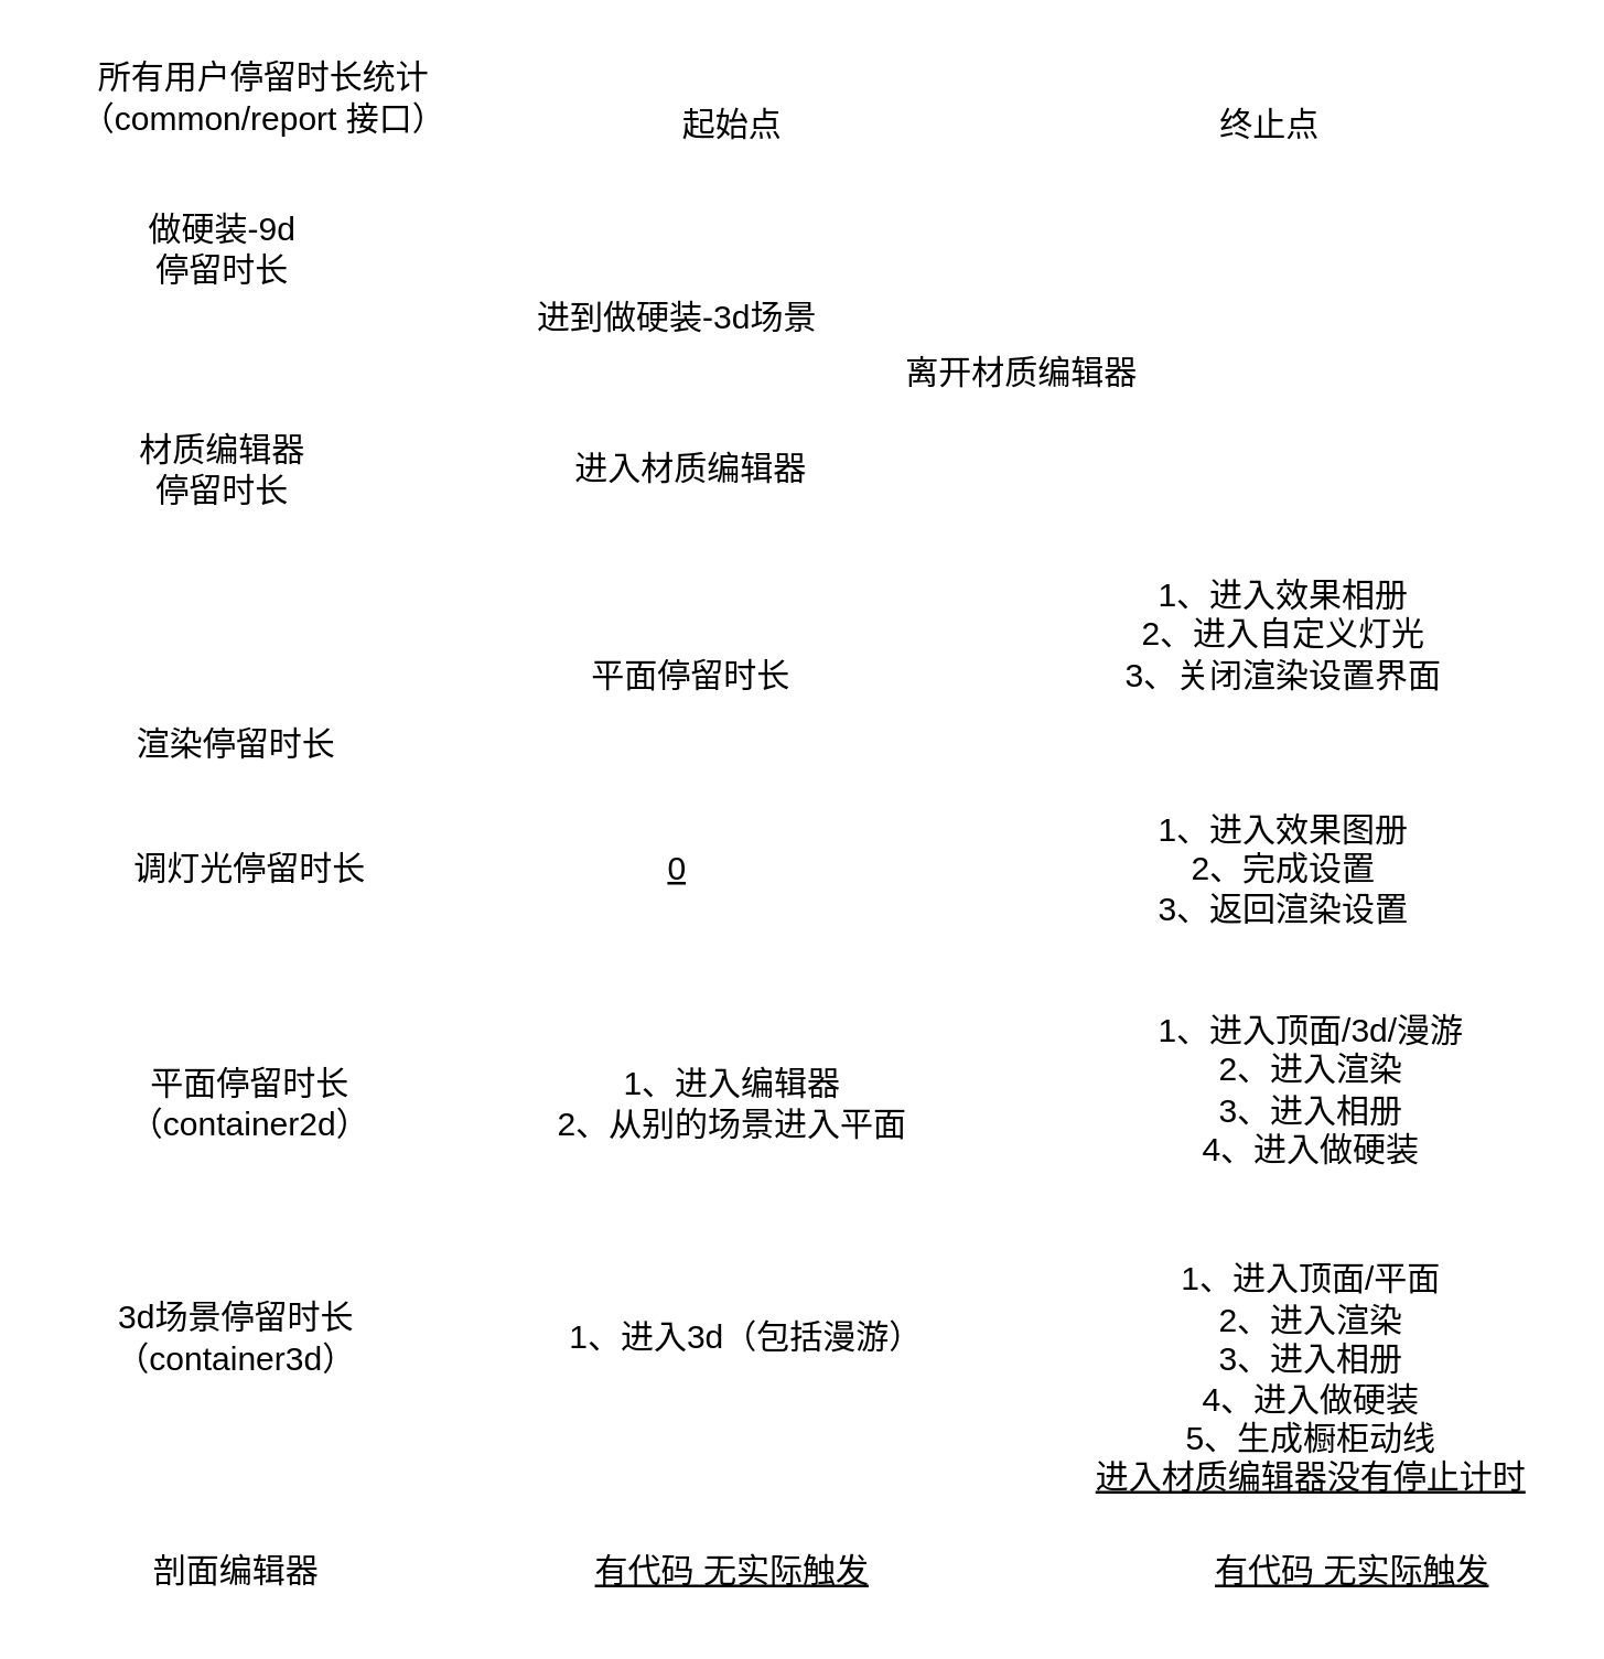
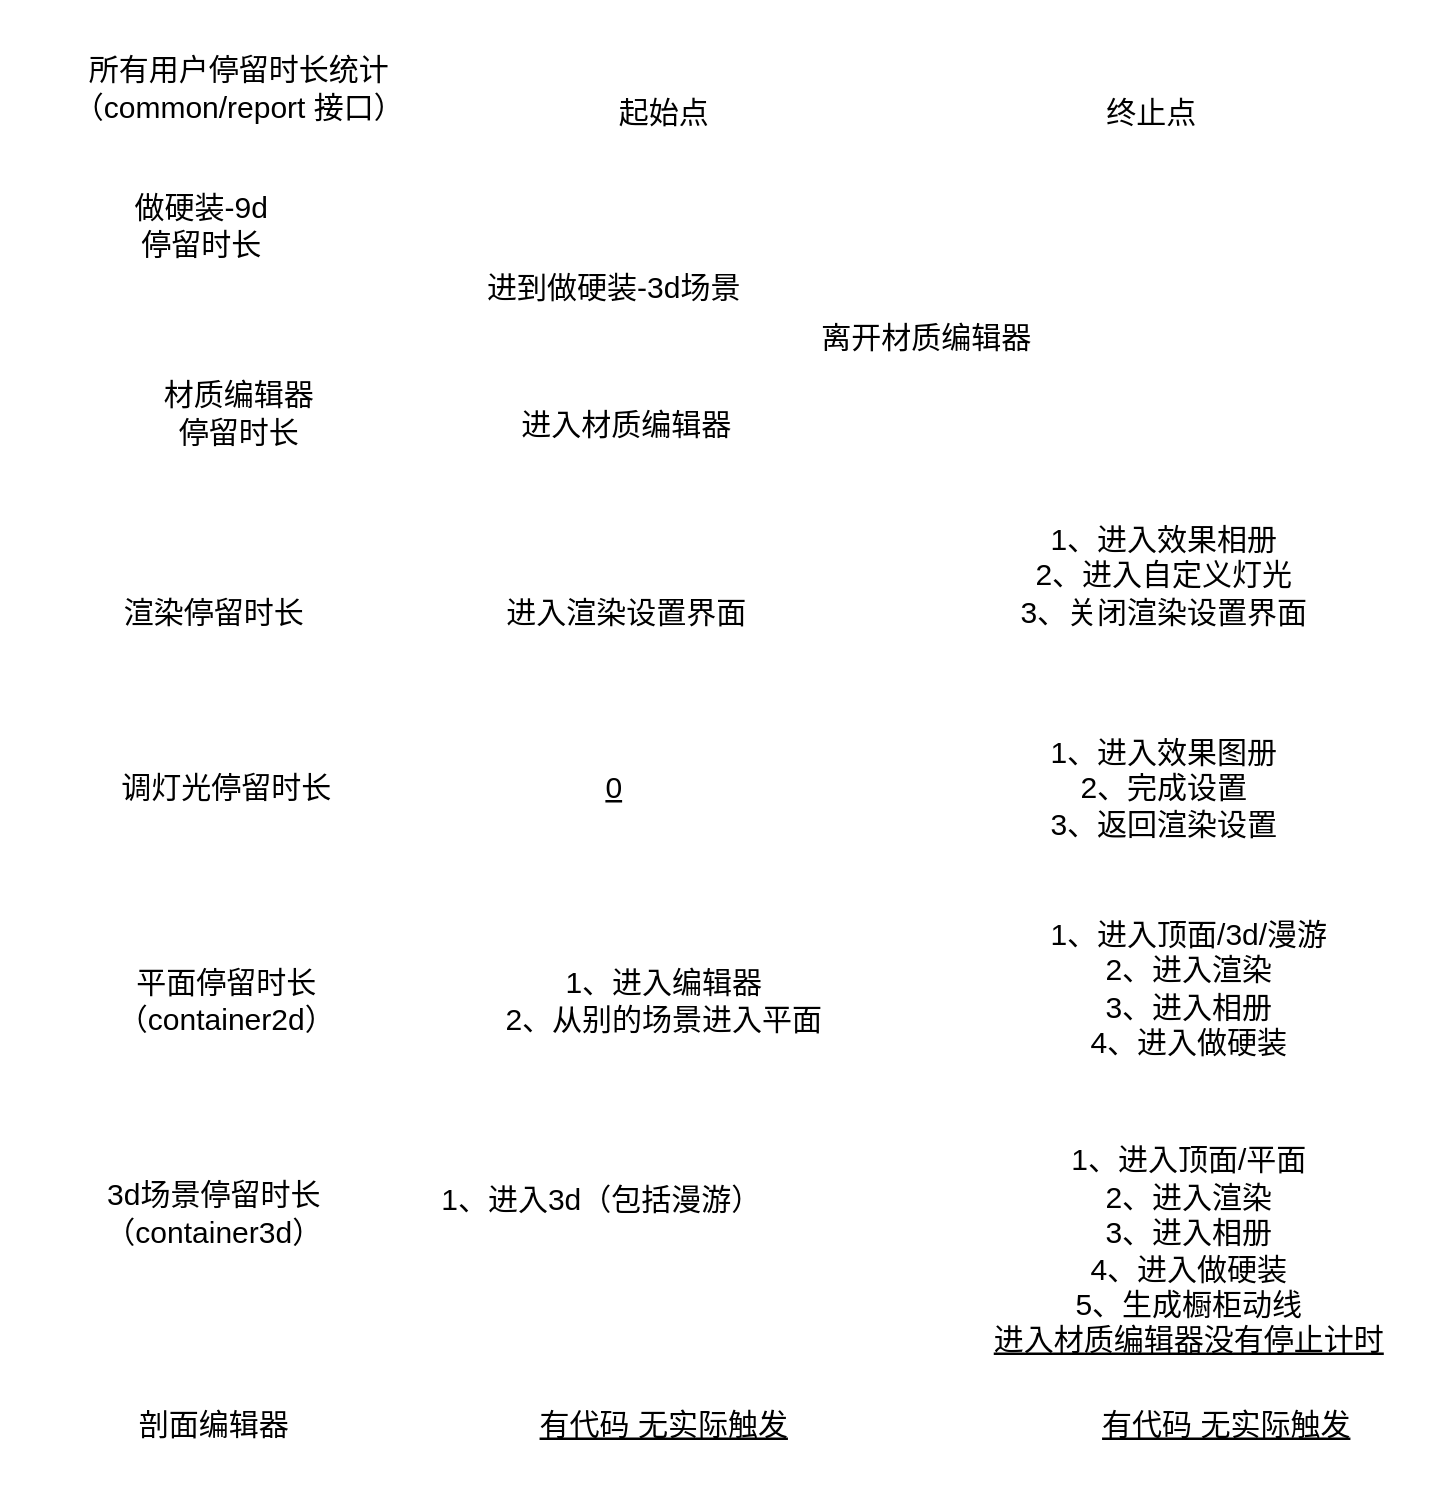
  <mxCell id="0" />
  <mxCell id="1" parent="0" />
  <mxCell id="2" value="所有用户停留时长统计&lt;br&gt;（common/report 接口）" style="text;html=1;resizable=0;autosize=1;align=center;verticalAlign=middle;points=[];fillColor=none;strokeColor=none;rounded=0;" vertex="1" parent="1"><mxGeometry x="20" y="20" width="150" height="30" as="geometry" /></mxCell>
  <mxCell id="3" value="进到做硬装-3d场景" style="text;html=1;resizable=0;autosize=1;align=center;verticalAlign=middle;points=[];fillColor=none;strokeColor=none;rounded=0;" vertex="1" parent="1"><mxGeometry x="185" y="105" width="120" height="20" as="geometry" /></mxCell>
  <mxCell id="4" value="起始点" style="text;html=1;resizable=0;autosize=1;align=center;verticalAlign=middle;points=[];fillColor=none;strokeColor=none;rounded=0;" vertex="1" parent="1"><mxGeometry x="240" y="35" width="50" height="20" as="geometry" /></mxCell>
  <mxCell id="5" value="终止点" style="text;html=1;resizable=0;autosize=1;align=center;verticalAlign=middle;points=[];fillColor=none;strokeColor=none;rounded=0;" vertex="1" parent="1"><mxGeometry x="435" y="35" width="50" height="20" as="geometry" /></mxCell>
- <mxCell id="6" value="材质编辑器&lt;br&gt;停留时长" style="text;html=1;resizable=0;autosize=1;align=center;verticalAlign=middle;points=[];fillColor=none;strokeColor=none;rounded=0;" vertex="1" parent="1"><mxGeometry x="40" y="155" width="80" height="30" as="geometry" /></mxCell>
+ <mxCell id="6" value="材质编辑器&lt;br&gt;停留时长" style="text;html=1;resizable=0;autosize=1;align=center;verticalAlign=middle;points=[];fillColor=none;strokeColor=none;rounded=0;" vertex="1" parent="1"><mxGeometry x="55" y="150" width="80" height="30" as="geometry" /></mxCell>
  <mxCell id="7" value="做硬装-9d&lt;br&gt;停留时长" style="text;html=1;resizable=0;autosize=1;align=center;verticalAlign=middle;points=[];fillColor=none;strokeColor=none;rounded=0;" vertex="1" parent="1"><mxGeometry x="45" y="75" width="70" height="30" as="geometry" /></mxCell>
  <mxCell id="8" value="进入材质编辑器" style="text;html=1;resizable=0;autosize=1;align=center;verticalAlign=middle;points=[];fillColor=none;strokeColor=none;rounded=0;" vertex="1" parent="1"><mxGeometry x="200" y="160" width="100" height="20" as="geometry" /></mxCell>
  <mxCell id="9" value="离开材质编辑器" style="text;html=1;resizable=0;autosize=1;align=center;verticalAlign=middle;points=[];fillColor=none;strokeColor=none;rounded=0;" vertex="1" parent="1"><mxGeometry x="320" y="125" width="100" height="20" as="geometry" /></mxCell>
- <mxCell id="10" value="平面停留时长" style="text;html=1;resizable=0;autosize=1;align=center;verticalAlign=middle;points=[];fillColor=none;strokeColor=none;rounded=0;" vertex="1" parent="1"><mxGeometry x="195" y="235" width="110" height="20" as="geometry" /></mxCell>
+ <mxCell id="10" value="进入渲染设置界面" style="text;html=1;resizable=0;autosize=1;align=center;verticalAlign=middle;points=[];fillColor=none;strokeColor=none;rounded=0;" vertex="1" parent="1"><mxGeometry x="195" y="235" width="110" height="20" as="geometry" /></mxCell>
  <mxCell id="11" value="1、进入效果相册&lt;br&gt;2、进入自定义灯光&lt;br&gt;3、关闭渲染设置界面" style="text;html=1;resizable=0;autosize=1;align=center;verticalAlign=middle;points=[];fillColor=none;strokeColor=none;rounded=0;" vertex="1" parent="1"><mxGeometry x="400" y="205" width="130" height="50" as="geometry" /></mxCell>
- <mxCell id="12" value="渲染停留时长" style="text;html=1;resizable=0;autosize=1;align=center;verticalAlign=middle;points=[];fillColor=none;strokeColor=none;rounded=0;" vertex="1" parent="1"><mxGeometry x="40" y="260" width="90" height="20" as="geometry" /></mxCell>
+ <mxCell id="12" value="渲染停留时长" style="text;html=1;resizable=0;autosize=1;align=center;verticalAlign=middle;points=[];fillColor=none;strokeColor=none;rounded=0;" vertex="1" parent="1"><mxGeometry x="40" y="235" width="90" height="20" as="geometry" /></mxCell>
  <mxCell id="13" value="1、进入效果图册&lt;br&gt;2、完成设置&lt;br&gt;3、返回渲染设置" style="text;html=1;resizable=0;autosize=1;align=center;verticalAlign=middle;points=[];fillColor=none;strokeColor=none;rounded=0;" vertex="1" parent="1"><mxGeometry x="410" y="290" width="110" height="50" as="geometry" /></mxCell>
  <mxCell id="14" value="&lt;u&gt;0&lt;/u&gt;" style="text;html=1;resizable=0;autosize=1;align=center;verticalAlign=middle;points=[];fillColor=none;strokeColor=none;rounded=0;" vertex="1" parent="1"><mxGeometry x="235" y="305" width="20" height="20" as="geometry" /></mxCell>
  <mxCell id="15" value="调灯光停留时长" style="text;html=1;resizable=0;autosize=1;align=center;verticalAlign=middle;points=[];fillColor=none;strokeColor=none;rounded=0;" vertex="1" parent="1"><mxGeometry x="40" y="305" width="100" height="20" as="geometry" /></mxCell>
  <mxCell id="16" value="平面停留时长&lt;br&gt;（container2d）" style="text;html=1;resizable=0;autosize=1;align=center;verticalAlign=middle;points=[];fillColor=none;strokeColor=none;rounded=0;" vertex="1" parent="1"><mxGeometry x="40" y="385" width="100" height="30" as="geometry" /></mxCell>
  <mxCell id="17" value="1、进入编辑器&lt;br&gt;2、从别的场景进入平面" style="text;html=1;resizable=0;autosize=1;align=center;verticalAlign=middle;points=[];fillColor=none;strokeColor=none;rounded=0;" vertex="1" parent="1"><mxGeometry x="195" y="385" width="140" height="30" as="geometry" /></mxCell>
  <mxCell id="18" value="1、进入顶面/3d/漫游&lt;br&gt;2、进入渲染&lt;br&gt;3、进入相册&lt;br&gt;4、进入做硬装" style="text;html=1;resizable=0;autosize=1;align=center;verticalAlign=middle;points=[];fillColor=none;strokeColor=none;rounded=0;" vertex="1" parent="1"><mxGeometry x="410" y="365" width="130" height="60" as="geometry" /></mxCell>
  <mxCell id="19" value="3d场景停留时长&lt;br&gt;（container3d）" style="text;html=1;resizable=0;autosize=1;align=center;verticalAlign=middle;points=[];fillColor=none;strokeColor=none;rounded=0;" vertex="1" parent="1"><mxGeometry x="35" y="470" width="100" height="30" as="geometry" /></mxCell>
- <mxCell id="20" value="1、进入3d（包括漫游）" style="text;html=1;resizable=0;autosize=1;align=center;verticalAlign=middle;points=[];fillColor=none;strokeColor=none;rounded=0;" vertex="1" parent="1"><mxGeometry x="200" y="475" width="140" height="20" as="geometry" /></mxCell>
+ <mxCell id="20" value="1、进入3d（包括漫游）" style="text;html=1;resizable=0;autosize=1;align=center;verticalAlign=middle;points=[];fillColor=none;strokeColor=none;rounded=0;" vertex="1" parent="1"><mxGeometry x="170" y="470" width="140" height="20" as="geometry" /></mxCell>
  <mxCell id="21" value="1、进入顶面/平面&lt;br&gt;2、进入渲染&lt;br&gt;3、进入相册&lt;br&gt;4、进入做硬装&lt;br&gt;5、生成橱柜动线&lt;br&gt;&lt;u&gt;进入材质编辑器没有停止计时&lt;/u&gt;" style="text;html=1;resizable=0;autosize=1;align=center;verticalAlign=middle;points=[];fillColor=none;strokeColor=none;rounded=0;" vertex="1" parent="1"><mxGeometry x="390" y="455" width="170" height="90" as="geometry" /></mxCell>
  <mxCell id="22" value="剖面编辑器" style="text;html=1;resizable=0;autosize=1;align=center;verticalAlign=middle;points=[];fillColor=none;strokeColor=none;rounded=0;" vertex="1" parent="1"><mxGeometry x="45" y="559.5" width="80" height="20" as="geometry" /></mxCell>
  <mxCell id="23" value="&lt;u&gt;有代码 无实际触发&lt;/u&gt;" style="text;html=1;resizable=0;autosize=1;align=center;verticalAlign=middle;points=[];fillColor=none;strokeColor=none;rounded=0;" vertex="1" parent="1"><mxGeometry x="210" y="560" width="110" height="20" as="geometry" /></mxCell>
  <mxCell id="24" value="&lt;u&gt;有代码 无实际触发&lt;/u&gt;" style="text;html=1;resizable=0;autosize=1;align=center;verticalAlign=middle;points=[];fillColor=none;strokeColor=none;rounded=0;" vertex="1" parent="1"><mxGeometry x="435" y="560" width="110" height="20" as="geometry" /></mxCell>
